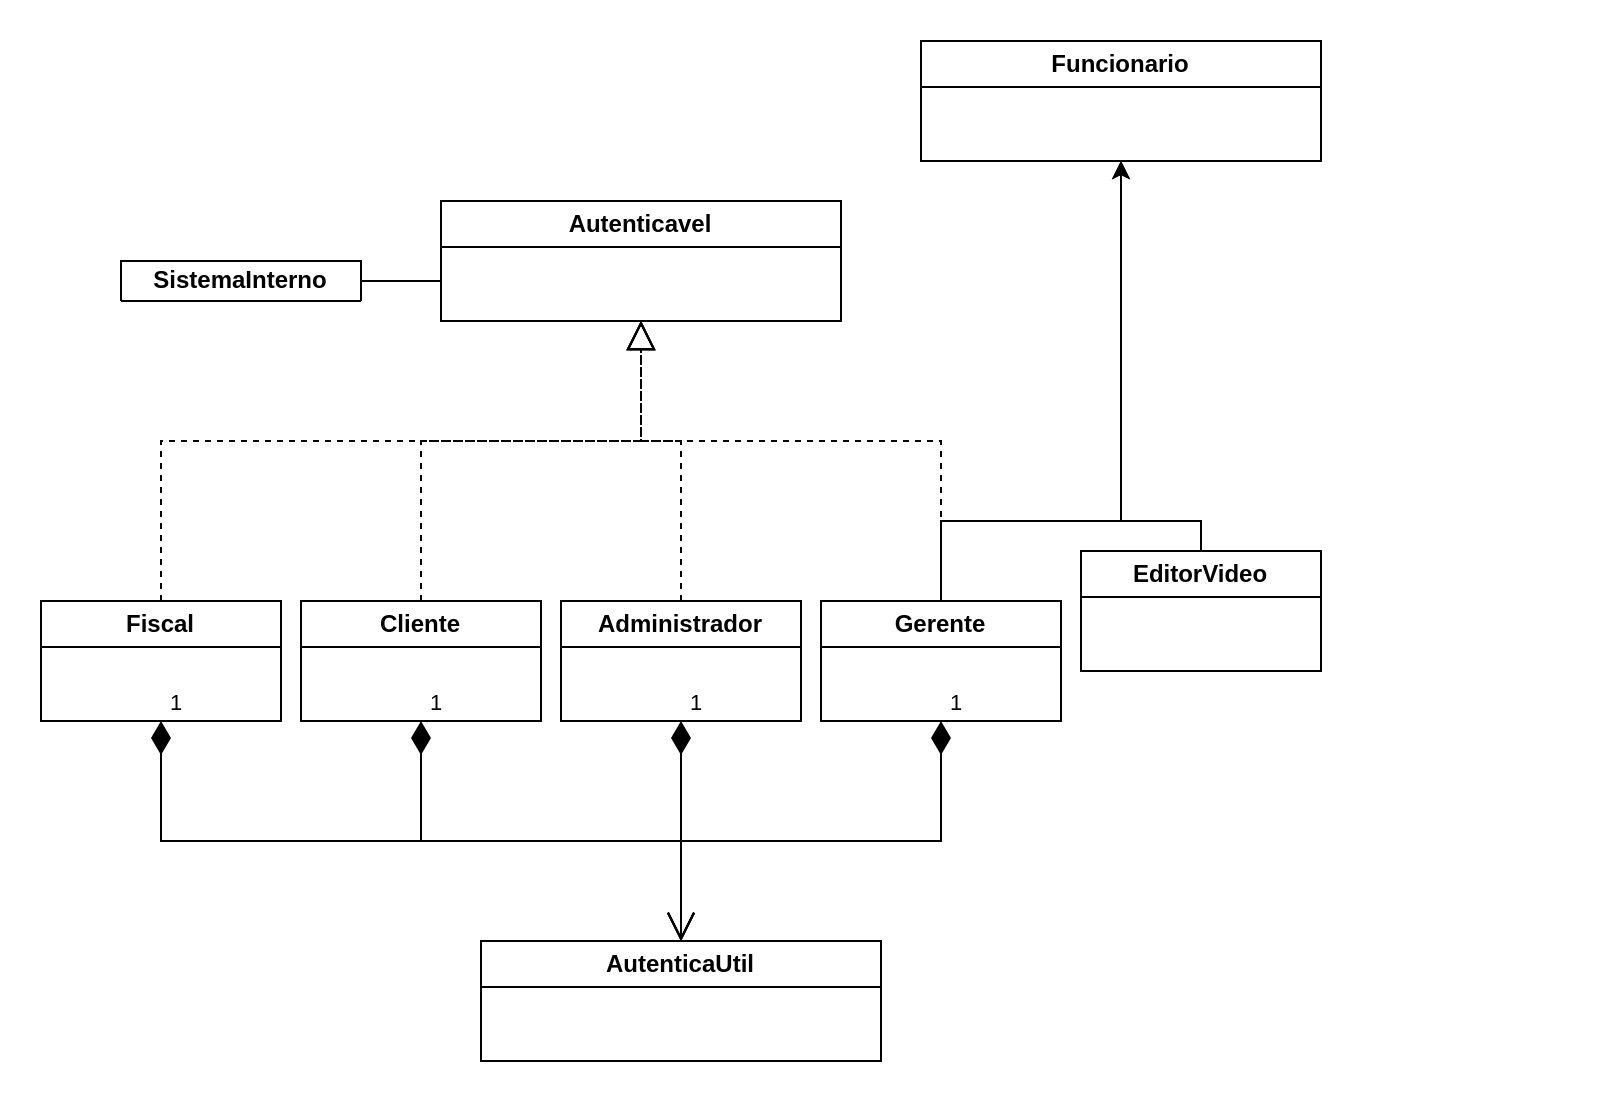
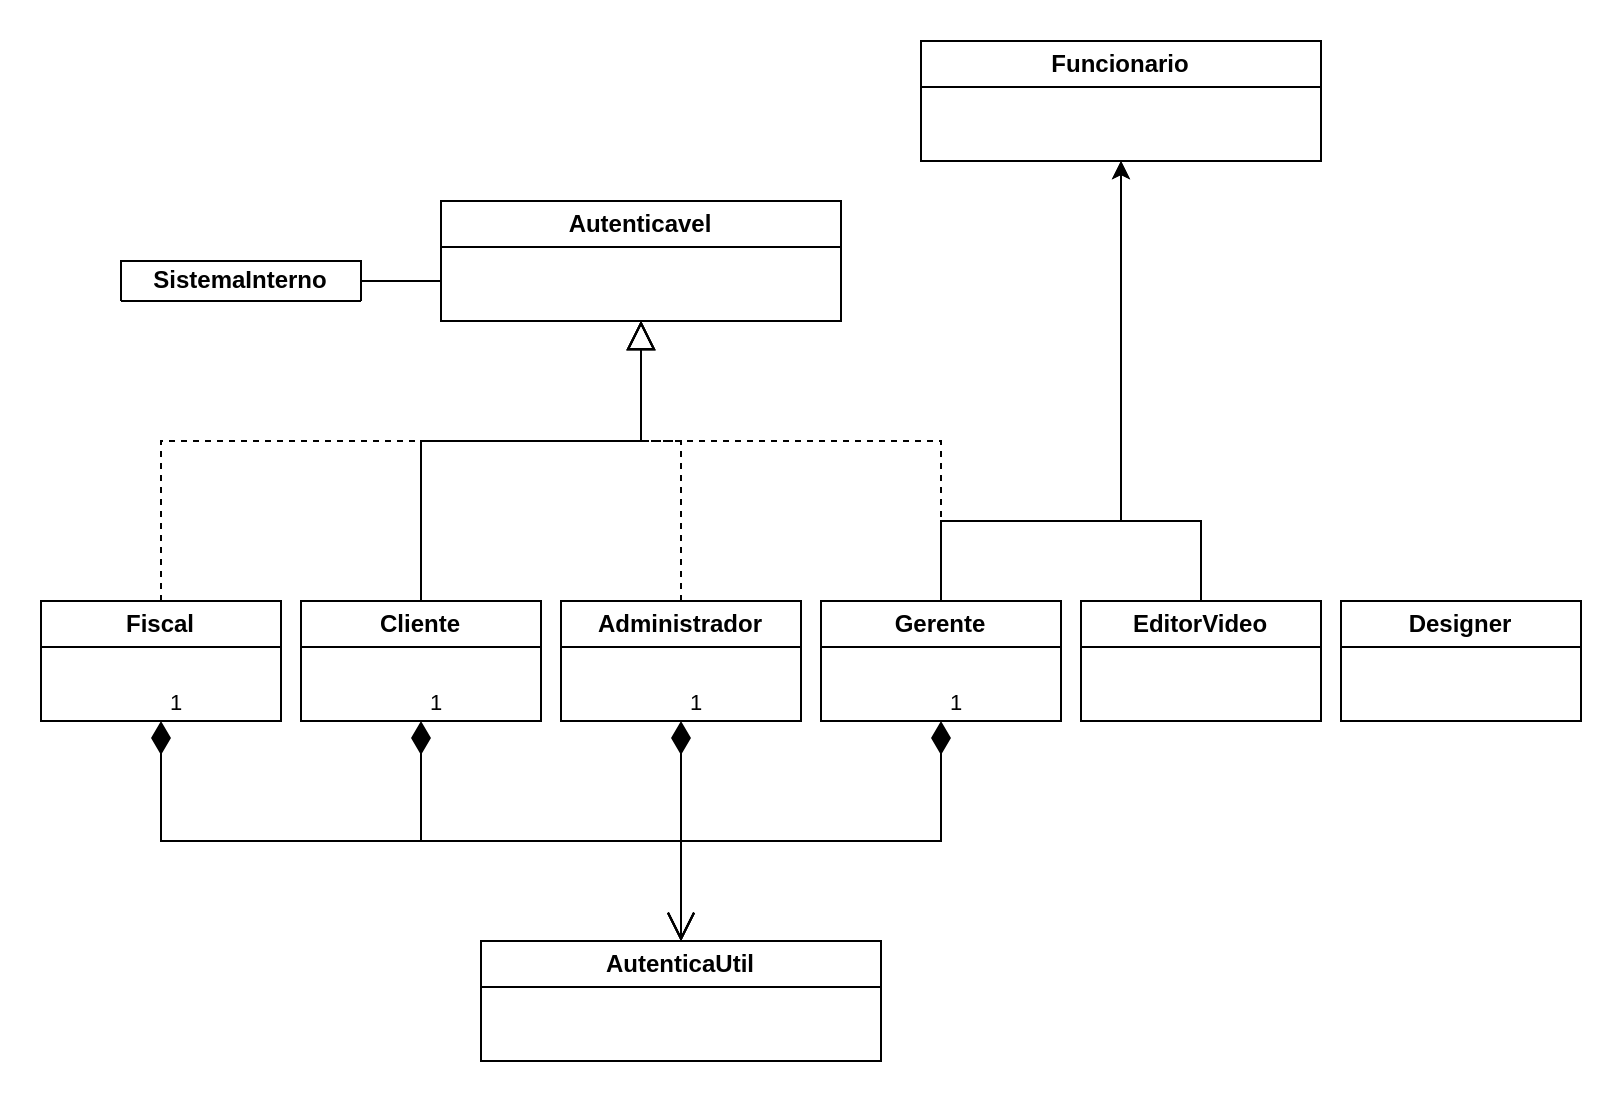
  <mxCell id="0" />
  <mxCell id="1" parent="0" />
  <mxCell id="2" value="Funcionario" style="swimlane;whiteSpace=wrap;html=1;" vertex="1" parent="1"><mxGeometry x="460" y="20" width="200" height="60" as="geometry" /></mxCell>
  <mxCell id="3" value="Autenticavel" style="swimlane;whiteSpace=wrap;html=1;" vertex="1" parent="1"><mxGeometry x="220" y="100" width="200" height="60" as="geometry" /></mxCell>
  <mxCell id="4" value="SistemaInterno" style="swimlane;whiteSpace=wrap;html=1;" vertex="1" parent="1"><mxGeometry x="60" y="130" width="120" height="20" as="geometry" /></mxCell>
  <mxCell id="5" value="Fiscal" style="swimlane;whiteSpace=wrap;html=1;" vertex="1" parent="1"><mxGeometry y="300" width="120" height="60" as="geometry" x="20" /></mxCell>
  <mxCell id="6" value="Cliente" style="swimlane;whiteSpace=wrap;html=1;" vertex="1" parent="1"><mxGeometry x="150" y="300" width="120" height="60" as="geometry" /></mxCell>
  <mxCell id="7" value="Administrador" style="swimlane;whiteSpace=wrap;html=1;" vertex="1" parent="1"><mxGeometry x="280" y="300" width="120" height="60" as="geometry" /></mxCell>
  <mxCell id="8" style="edgeStyle=orthogonalEdgeStyle;rounded=0;orthogonalLoop=1;jettySize=auto;html=1;" edge="1" parent="1" source="9"><mxGeometry relative="1" as="geometry"><mxPoint x="560" y="80" as="targetPoint" /><Array as="points"><mxPoint x="470" y="260" /><mxPoint x="560" y="260" /></Array></mxGeometry></mxCell>
  <mxCell id="9" value="Gerente" style="swimlane;whiteSpace=wrap;html=1;" vertex="1" parent="1"><mxGeometry x="410" y="300" width="120" height="60" as="geometry" /></mxCell>
  <mxCell id="10" style="edgeStyle=orthogonalEdgeStyle;rounded=0;orthogonalLoop=1;jettySize=auto;html=1;entryX=0.5;entryY=1;entryDx=0;entryDy=0;" edge="1" parent="1" source="11" target="2"><mxGeometry relative="1" as="geometry"><Array as="points"><mxPoint x="600" y="260" /><mxPoint x="560" y="260" /></Array></mxGeometry></mxCell>
- <mxCell id="11" value="EditorVideo" style="swimlane;whiteSpace=wrap;html=1;" vertex="1" parent="1"><mxGeometry x="540" y="275" width="120" height="60" as="geometry" /></mxCell>
+ <mxCell id="11" value="EditorVideo" style="swimlane;whiteSpace=wrap;html=1;" vertex="1" parent="1"><mxGeometry x="540" y="300" width="120" height="60" as="geometry" /></mxCell>
+ <mxCell id="12" value="Designer" style="swimlane;whiteSpace=wrap;html=1;" vertex="1" parent="1"><mxGeometry x="670" y="300" width="120" height="60" as="geometry" /></mxCell>
  <mxCell id="13" value="AutenticaUtil" style="swimlane;whiteSpace=wrap;html=1;" vertex="1" parent="1"><mxGeometry x="240" y="470" width="200" height="60" as="geometry" /></mxCell>
- <mxCell id="14" value="" style="endArrow=block;dashed=1;endFill=0;endSize=12;html=1;rounded=0;exitX=0.5;exitY=0;exitDx=0;exitDy=0;entryX=0.5;entryY=1;entryDx=0;entryDy=0;" edge="1" parent="1" source="6" target="3"><mxGeometry width="160" relative="1" as="geometry"><mxPoint x="390" y="380" as="sourcePoint" /><mxPoint x="550" y="380" as="targetPoint" /><Array as="points"><mxPoint x="210" y="220" /><mxPoint x="320" y="220" /></Array></mxGeometry></mxCell>
+ <mxCell id="14" value="" style="endArrow=block;dashed=0;endFill=0;endSize=12;html=1;rounded=0;exitX=0.5;exitY=0;exitDx=0;exitDy=0;entryX=0.5;entryY=1;entryDx=0;entryDy=0;" edge="1" parent="1" source="6" target="3"><mxGeometry width="160" relative="1" as="geometry"><mxPoint x="390" y="380" as="sourcePoint" /><mxPoint x="550" y="380" as="targetPoint" /><Array as="points"><mxPoint x="210" y="220" /><mxPoint x="320" y="220" /></Array></mxGeometry></mxCell>
  <mxCell id="15" value="" style="endArrow=block;dashed=1;endFill=0;endSize=12;html=1;rounded=0;exitX=0.5;exitY=0;exitDx=0;exitDy=0;entryX=0.5;entryY=1;entryDx=0;entryDy=0;" edge="1" parent="1" source="5" target="3"><mxGeometry width="160" relative="1" as="geometry"><mxPoint x="390" y="380" as="sourcePoint" /><mxPoint x="550" y="380" as="targetPoint" /><Array as="points"><mxPoint x="80" y="220" /><mxPoint x="220" y="220" /><mxPoint x="320" y="220" /></Array></mxGeometry></mxCell>
  <mxCell id="16" value="" style="endArrow=block;dashed=1;endFill=0;endSize=12;html=1;rounded=0;exitX=0.5;exitY=0;exitDx=0;exitDy=0;" edge="1" parent="1" source="7"><mxGeometry width="160" relative="1" as="geometry"><mxPoint x="390" y="380" as="sourcePoint" /><mxPoint x="320" y="160" as="targetPoint" /><Array as="points"><mxPoint x="340" y="220" /><mxPoint x="320" y="220" /></Array></mxGeometry></mxCell>
  <mxCell id="17" value="" style="endArrow=block;dashed=1;endFill=0;endSize=12;html=1;rounded=0;exitX=0.5;exitY=0;exitDx=0;exitDy=0;" edge="1" parent="1" source="9"><mxGeometry width="160" relative="1" as="geometry"><mxPoint x="390" y="380" as="sourcePoint" /><mxPoint x="320" y="160" as="targetPoint" /><Array as="points"><mxPoint x="470" y="220" /><mxPoint x="320" y="220" /></Array></mxGeometry></mxCell>
  <mxCell id="18" value="1" style="endArrow=open;html=1;endSize=12;startArrow=diamondThin;startSize=14;startFill=1;edgeStyle=orthogonalEdgeStyle;align=left;verticalAlign=bottom;rounded=0;exitX=0.5;exitY=1;exitDx=0;exitDy=0;entryX=0.5;entryY=0;entryDx=0;entryDy=0;" edge="1" parent="1" source="5" target="13"><mxGeometry x="-1" y="3" relative="1" as="geometry"><mxPoint x="220" y="400" as="sourcePoint" /><mxPoint x="380" y="400" as="targetPoint" /><Array as="points"><mxPoint x="80" y="420" /><mxPoint x="340" y="420" /></Array></mxGeometry></mxCell>
  <mxCell id="19" value="1" style="endArrow=open;html=1;endSize=12;startArrow=diamondThin;startSize=14;startFill=1;edgeStyle=orthogonalEdgeStyle;align=left;verticalAlign=bottom;rounded=0;exitX=0.5;exitY=1;exitDx=0;exitDy=0;" edge="1" parent="1" source="6"><mxGeometry x="-1" y="3" relative="1" as="geometry"><mxPoint x="220" y="400" as="sourcePoint" /><mxPoint x="340" y="470" as="targetPoint" /><Array as="points"><mxPoint x="210" y="420" /><mxPoint x="340" y="420" /></Array></mxGeometry></mxCell>
  <mxCell id="20" value="1" style="endArrow=open;html=1;endSize=12;startArrow=diamondThin;startSize=14;startFill=1;edgeStyle=orthogonalEdgeStyle;align=left;verticalAlign=bottom;rounded=0;exitX=0.5;exitY=1;exitDx=0;exitDy=0;" edge="1" parent="1" source="7"><mxGeometry x="-1" y="3" relative="1" as="geometry"><mxPoint x="220" y="400" as="sourcePoint" /><mxPoint x="340" y="470" as="targetPoint" /></mxGeometry></mxCell>
  <mxCell id="21" value="1" style="endArrow=open;html=1;endSize=12;startArrow=diamondThin;startSize=14;startFill=1;edgeStyle=orthogonalEdgeStyle;align=left;verticalAlign=bottom;rounded=0;exitX=0.5;exitY=1;exitDx=0;exitDy=0;" edge="1" parent="1" source="9"><mxGeometry x="-1" y="3" relative="1" as="geometry"><mxPoint x="220" y="400" as="sourcePoint" /><mxPoint x="340" y="470" as="targetPoint" /><Array as="points"><mxPoint x="470" y="420" /><mxPoint x="340" y="420" /></Array></mxGeometry></mxCell>
  <mxCell id="22" value="" style="line;strokeWidth=1;fillColor=none;align=left;verticalAlign=middle;spacingTop=-1;spacingLeft=3;spacingRight=3;rotatable=0;labelPosition=right;points=[];portConstraint=eastwest;strokeColor=inherit;" vertex="1" parent="1"><mxGeometry x="180" y="136" width="40" height="8" as="geometry" /></mxCell>
